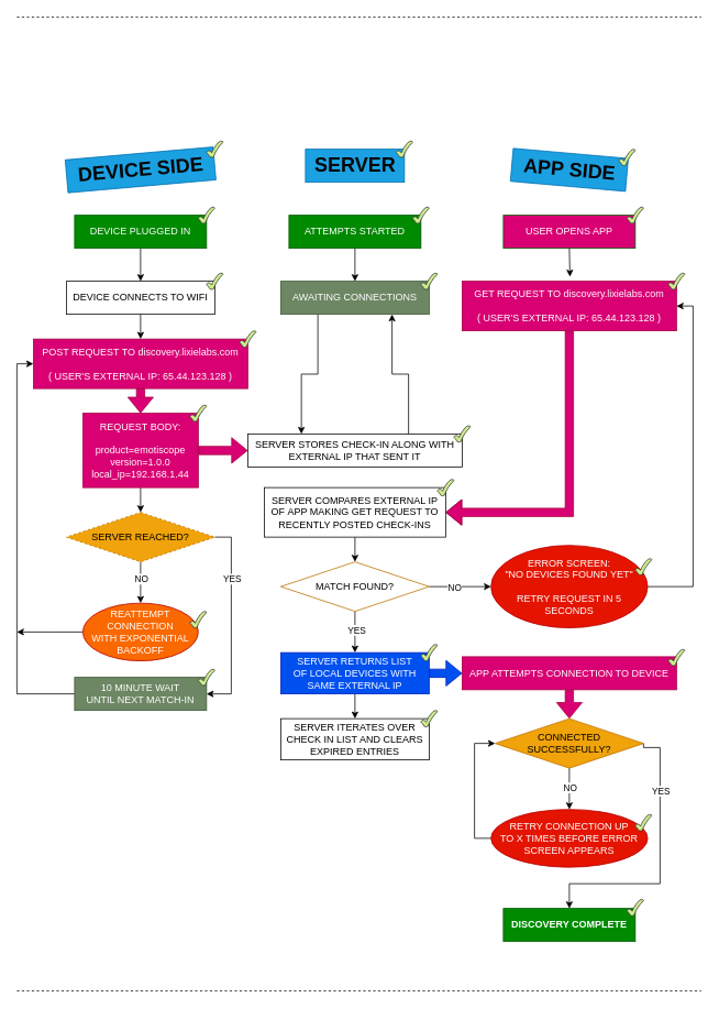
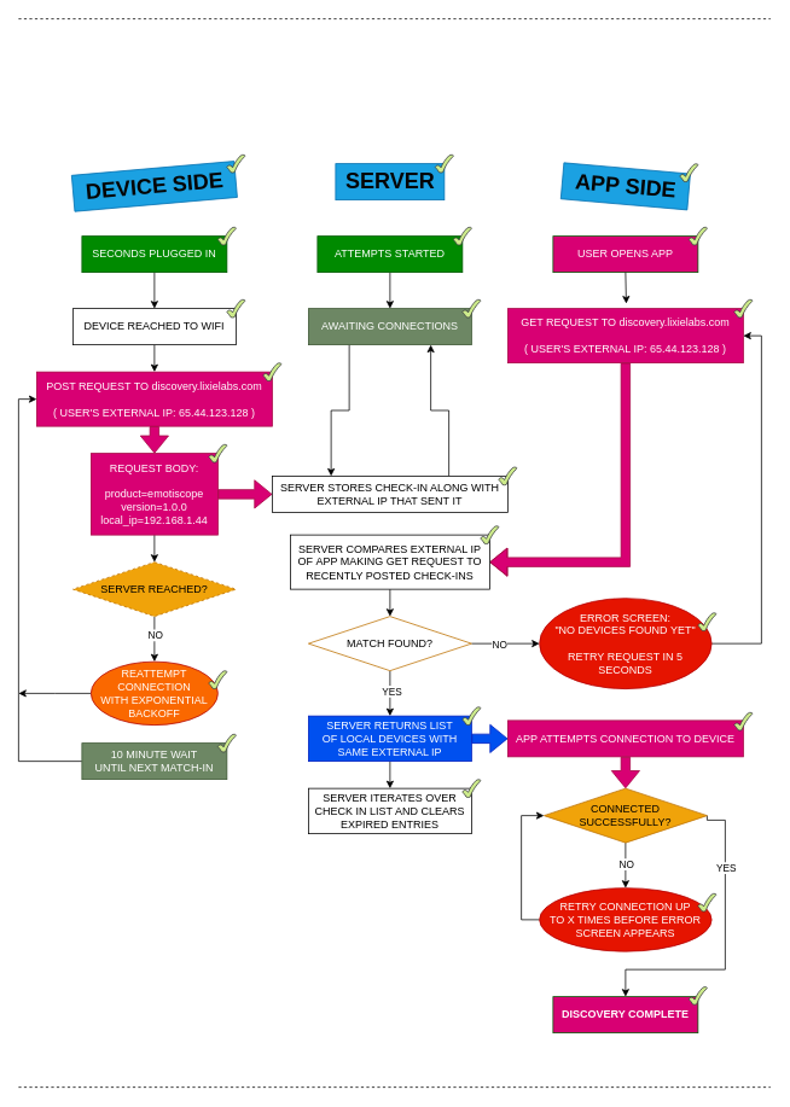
  <mxCell id="0" />
  <mxCell id="1" parent="0" />
  <mxCell id="2" style="edgeStyle=orthogonalEdgeStyle;rounded=0;orthogonalLoop=1;jettySize=auto;html=1;exitX=0.5;exitY=1;exitDx=0;exitDy=0;entryX=0.5;entryY=0;entryDx=0;entryDy=0;" parent="1" source="3" target="6" edge="1"><mxGeometry relative="1" as="geometry" /></mxCell>
- <mxCell id="3" value="DEVICE PLUGGED IN" style="rounded=0;whiteSpace=wrap;html=1;fillColor=#008a00;fontColor=#ffffff;strokeColor=#005700;" parent="1" vertex="1"><mxGeometry x="90" y="260" width="160" height="40" as="geometry" /></mxCell>
+ <mxCell id="3" value="SECONDS PLUGGED IN" style="rounded=0;whiteSpace=wrap;html=1;fillColor=#008a00;fontColor=#ffffff;strokeColor=#005700;" parent="1" vertex="1"><mxGeometry x="90" y="260" width="160" height="40" as="geometry" /></mxCell>
  <mxCell id="4" value="&lt;b&gt;DEVICE SIDE&lt;/b&gt;" style="text;html=1;align=center;verticalAlign=middle;resizable=0;points=[];autosize=1;strokeColor=#006EAF;fillColor=#1ba1e2;fontSize=24;fontStyle=0;labelBackgroundColor=none;labelBorderColor=none;perimeterSpacing=0;fontColor=#050505;rounded=0;glass=0;shadow=0;rotation=355;" parent="1" vertex="1"><mxGeometry x="80" y="185" width="180" height="40" as="geometry" /></mxCell>
  <mxCell id="5" style="edgeStyle=orthogonalEdgeStyle;rounded=0;orthogonalLoop=1;jettySize=auto;html=1;exitX=0.5;exitY=1;exitDx=0;exitDy=0;entryX=0.5;entryY=0;entryDx=0;entryDy=0;" parent="1" source="6" target="8" edge="1"><mxGeometry relative="1" as="geometry" /></mxCell>
- <mxCell id="6" value="DEVICE CONNECTS TO WIFI" style="rounded=0;whiteSpace=wrap;html=1;" parent="1" vertex="1"><mxGeometry x="80" y="340" width="180" height="40" as="geometry" /></mxCell>
+ <mxCell id="6" value="DEVICE REACHED TO WIFI" style="rounded=0;whiteSpace=wrap;html=1;" parent="1" vertex="1"><mxGeometry x="80" y="340" width="180" height="40" as="geometry" /></mxCell>
  <mxCell id="7" style="edgeStyle=orthogonalEdgeStyle;rounded=0;orthogonalLoop=1;jettySize=auto;html=1;exitX=0.5;exitY=1;exitDx=0;exitDy=0;entryX=0.5;entryY=0;entryDx=0;entryDy=0;fillColor=#d80073;strokeColor=#A50040;shape=flexArrow;" parent="1" source="8" target="13" edge="1"><mxGeometry relative="1" as="geometry" /></mxCell>
  <mxCell id="8" value="POST REQUEST TO discovery.lixielabs.com&lt;br&gt;&lt;br&gt;( USER'S EXTERNAL IP: 65.44.123.128 )" style="rounded=0;whiteSpace=wrap;html=1;fillColor=#d80073;fontColor=#ffffff;strokeColor=#A50040;" parent="1" vertex="1"><mxGeometry x="40" y="410" width="260" height="60" as="geometry" /></mxCell>
  <mxCell id="9" value="&lt;b&gt;APP SIDE&lt;/b&gt;" style="text;html=1;align=center;verticalAlign=middle;resizable=0;points=[];autosize=1;strokeColor=#006EAF;fillColor=#1ba1e2;fontSize=24;fontStyle=0;labelBackgroundColor=none;labelBorderColor=none;perimeterSpacing=0;fontColor=#050505;rounded=0;rotation=5;" parent="1" vertex="1"><mxGeometry x="620" y="185" width="140" height="40" as="geometry" /></mxCell>
  <mxCell id="10" value="" style="endArrow=none;dashed=1;html=1;rounded=0;" parent="1" edge="1"><mxGeometry width="50" height="50" relative="1" as="geometry"><mxPoint x="20" as="sourcePoint" y="20" /><mxPoint x="850" as="targetPoint" y="20" /></mxGeometry></mxCell>
  <mxCell id="11" style="edgeStyle=orthogonalEdgeStyle;rounded=0;orthogonalLoop=1;jettySize=auto;html=1;exitX=1;exitY=0.5;exitDx=0;exitDy=0;entryX=0;entryY=0.5;entryDx=0;entryDy=0;fillColor=#d80073;strokeColor=#A50040;shape=flexArrow;" parent="1" source="13" target="15" edge="1"><mxGeometry relative="1" as="geometry" /></mxCell>
  <mxCell id="12" style="edgeStyle=orthogonalEdgeStyle;rounded=0;orthogonalLoop=1;jettySize=auto;html=1;exitX=0.5;exitY=1;exitDx=0;exitDy=0;entryX=0.5;entryY=0;entryDx=0;entryDy=0;" parent="1" source="13" target="38" edge="1"><mxGeometry relative="1" as="geometry" /></mxCell>
  <mxCell id="13" value="&lt;div&gt;REQUEST BODY:&lt;/div&gt;&lt;div&gt;&lt;br&gt;&lt;/div&gt;&lt;div&gt;product=emotiscope&lt;/div&gt;&lt;div&gt;version=1.0.0&lt;/div&gt;&lt;div&gt;local_ip=192.168.1.44&lt;/div&gt;" style="rounded=0;whiteSpace=wrap;html=1;fillColor=#d80073;fontColor=#ffffff;strokeColor=#A50040;" parent="1" vertex="1"><mxGeometry x="100" y="500" width="140" height="90" as="geometry" /></mxCell>
  <mxCell id="14" style="edgeStyle=orthogonalEdgeStyle;rounded=0;orthogonalLoop=1;jettySize=auto;html=1;exitX=0.75;exitY=0;exitDx=0;exitDy=0;entryX=0.75;entryY=1;entryDx=0;entryDy=0;" parent="1" source="15" target="42" edge="1"><mxGeometry relative="1" as="geometry" /></mxCell>
  <mxCell id="15" value="SERVER STORES CHECK-IN ALONG WITH EXTERNAL IP THAT SENT IT" style="rounded=0;whiteSpace=wrap;html=1;" parent="1" vertex="1"><mxGeometry x="300" y="525" width="260" height="40" as="geometry" /></mxCell>
  <mxCell id="16" value="USER OPENS APP" style="rounded=0;whiteSpace=wrap;html=1;fillColor=#d80073;fontColor=#ffffff;strokeColor=#005700;" parent="1" vertex="1"><mxGeometry x="610" y="260" width="160" height="40" as="geometry" /></mxCell>
  <mxCell id="17" value="&lt;b&gt;SERVER&lt;/b&gt;" style="text;html=1;align=center;verticalAlign=middle;resizable=0;points=[];autosize=1;strokeColor=#006EAF;fillColor=#1ba1e2;fontSize=24;fontStyle=0;labelBackgroundColor=none;labelBorderColor=none;perimeterSpacing=0;fontColor=#050505;rounded=0;glass=0;shadow=0;rotation=0;" parent="1" vertex="1"><mxGeometry x="370" y="180" width="120" height="40" as="geometry" /></mxCell>
  <mxCell id="18" style="edgeStyle=orthogonalEdgeStyle;rounded=0;orthogonalLoop=1;jettySize=auto;html=1;exitX=0.5;exitY=1;exitDx=0;exitDy=0;entryX=0.5;entryY=0;entryDx=0;entryDy=0;" parent="1" source="19" target="42" edge="1"><mxGeometry relative="1" as="geometry" /></mxCell>
  <mxCell id="19" value="ATTEMPTS STARTED" style="rounded=0;whiteSpace=wrap;html=1;fillColor=#008a00;fontColor=#ffffff;strokeColor=#005700;" parent="1" vertex="1"><mxGeometry x="350" y="260" width="160" height="40" as="geometry" /></mxCell>
  <mxCell id="20" style="edgeStyle=orthogonalEdgeStyle;rounded=0;orthogonalLoop=1;jettySize=auto;html=1;exitX=0.5;exitY=1;exitDx=0;exitDy=0;entryX=1;entryY=0.5;entryDx=0;entryDy=0;fillColor=#d80073;strokeColor=#A50040;shape=flexArrow;" parent="1" source="21" target="24" edge="1"><mxGeometry relative="1" as="geometry" /></mxCell>
  <mxCell id="21" value="GET REQUEST TO discovery.lixielabs.com&lt;br&gt;&lt;br&gt;( USER'S EXTERNAL IP: 65.44.123.128 )" style="rounded=0;whiteSpace=wrap;html=1;fillColor=#d80073;fontColor=#ffffff;strokeColor=#A50040;" parent="1" vertex="1"><mxGeometry x="560" y="340" width="260" height="60" as="geometry" /></mxCell>
  <mxCell id="22" style="edgeStyle=orthogonalEdgeStyle;rounded=0;orthogonalLoop=1;jettySize=auto;html=1;exitX=0.5;exitY=1;exitDx=0;exitDy=0;entryX=0.503;entryY=-0.092;entryDx=0;entryDy=0;entryPerimeter=0;" parent="1" source="16" target="21" edge="1"><mxGeometry relative="1" as="geometry" /></mxCell>
  <mxCell id="23" style="edgeStyle=orthogonalEdgeStyle;rounded=0;orthogonalLoop=1;jettySize=auto;html=1;exitX=0.5;exitY=1;exitDx=0;exitDy=0;entryX=0.5;entryY=0;entryDx=0;entryDy=0;" parent="1" source="24" target="29" edge="1"><mxGeometry relative="1" as="geometry" /></mxCell>
  <mxCell id="24" value="SERVER COMPARES EXTERNAL IP&lt;br&gt;OF&amp;nbsp;APP MAKING GET REQUEST TO&lt;br&gt;RECENTLY POSTED CHECK-INS" style="rounded=0;whiteSpace=wrap;html=1;" parent="1" vertex="1"><mxGeometry x="320" y="590" width="220" height="60" as="geometry" /></mxCell>
  <mxCell id="25" style="edgeStyle=orthogonalEdgeStyle;rounded=0;orthogonalLoop=1;jettySize=auto;html=1;exitX=1;exitY=0.5;exitDx=0;exitDy=0;entryX=0;entryY=0.5;entryDx=0;entryDy=0;" parent="1" source="29" target="31" edge="1"><mxGeometry relative="1" as="geometry" /></mxCell>
  <mxCell id="26" value="NO" style="edgeLabel;html=1;align=center;verticalAlign=middle;resizable=0;points=[];rounded=0;" parent="25" vertex="1" connectable="0"><mxGeometry x="-0.2" y="-3" relative="1" as="geometry"><mxPoint y="-3" as="offset" /></mxGeometry></mxCell>
  <mxCell id="27" style="edgeStyle=orthogonalEdgeStyle;rounded=0;orthogonalLoop=1;jettySize=auto;html=1;exitX=0.5;exitY=1;exitDx=0;exitDy=0;entryX=0.5;entryY=0;entryDx=0;entryDy=0;" parent="1" source="29" target="45" edge="1"><mxGeometry relative="1" as="geometry" /></mxCell>
  <mxCell id="28" value="YES" style="edgeLabel;html=1;align=center;verticalAlign=middle;resizable=0;points=[];rounded=0;" parent="27" vertex="1" connectable="0"><mxGeometry x="-0.133" y="1" relative="1" as="geometry"><mxPoint as="offset" /></mxGeometry></mxCell>
  <mxCell id="29" value="MATCH FOUND?" style="rhombus;whiteSpace=wrap;html=1;fillColor=#ffffff;fontColor=#000000;strokeColor=#BD7000;rounded=0;" parent="1" vertex="1"><mxGeometry x="340" y="680" width="180" height="60" as="geometry" /></mxCell>
  <mxCell id="30" style="edgeStyle=orthogonalEdgeStyle;rounded=0;orthogonalLoop=1;jettySize=auto;html=1;exitX=1;exitY=0.5;exitDx=0;exitDy=0;entryX=1;entryY=0.5;entryDx=0;entryDy=0;" parent="1" source="31" target="21" edge="1"><mxGeometry relative="1" as="geometry"><Array as="points"><mxPoint x="840" y="710" /><mxPoint x="840" y="370" /></Array></mxGeometry></mxCell>
  <mxCell id="31" value="ERROR SCREEN:&lt;br&gt;&quot;NO DEVICES FOUND YET&quot;&lt;br&gt;&lt;br&gt;RETRY REQUEST IN 5 SECONDS" style="ellipse;whiteSpace=wrap;html=1;fillColor=#e51400;strokeColor=#B20000;fontColor=#ffffff;rounded=0;" parent="1" vertex="1"><mxGeometry x="595" y="660" width="190" height="100" as="geometry" /></mxCell>
  <mxCell id="32" style="edgeStyle=orthogonalEdgeStyle;rounded=0;orthogonalLoop=1;jettySize=auto;html=1;exitX=0;exitY=0.5;exitDx=0;exitDy=0;entryX=0;entryY=0.5;entryDx=0;entryDy=0;" parent="1" source="33" target="8" edge="1"><mxGeometry relative="1" as="geometry" /></mxCell>
  <mxCell id="33" value="10 MINUTE WAIT&lt;br&gt;UNTIL NEXT MATCH-IN" style="rounded=0;whiteSpace=wrap;html=1;fillColor=#6d8764;fontColor=#ffffff;strokeColor=#3A5431;" parent="1" vertex="1"><mxGeometry x="90" y="820" width="160" height="40" as="geometry" /></mxCell>
  <mxCell id="34" style="edgeStyle=orthogonalEdgeStyle;rounded=0;orthogonalLoop=1;jettySize=auto;html=1;exitX=0.5;exitY=1;exitDx=0;exitDy=0;entryX=0.5;entryY=0;entryDx=0;entryDy=0;" parent="1" source="38" target="40" edge="1"><mxGeometry relative="1" as="geometry" /></mxCell>
  <mxCell id="35" value="NO" style="edgeLabel;html=1;align=center;verticalAlign=middle;resizable=0;points=[];rounded=0;" parent="34" vertex="1" connectable="0"><mxGeometry x="-0.05" y="-1" relative="1" as="geometry"><mxPoint x="1" y="-4" as="offset" /></mxGeometry></mxCell>
- <mxCell id="36" style="edgeStyle=orthogonalEdgeStyle;rounded=0;orthogonalLoop=1;jettySize=auto;html=1;exitX=1;exitY=0.5;exitDx=0;exitDy=0;entryX=1;entryY=0.5;entryDx=0;entryDy=0;" parent="1" source="38" target="33" edge="1"><mxGeometry relative="1" as="geometry"><Array as="points"><mxPoint x="280" y="650" /><mxPoint x="280" y="840" /></Array></mxGeometry></mxCell>
- <mxCell id="37" value="YES" style="edgeLabel;html=1;align=center;verticalAlign=middle;resizable=0;points=[];rounded=0;" parent="36" vertex="1" connectable="0"><mxGeometry x="-0.172" y="-2" relative="1" as="geometry"><mxPoint x="2" y="-29" as="offset" /></mxGeometry></mxCell>
  <mxCell id="38" value="SERVER REACHED?" style="rhombus;whiteSpace=wrap;html=1;fillColor=#f0a30a;fontColor=#000000;strokeColor=#BD7000;rounded=0;dashed=1;" parent="1" vertex="1"><mxGeometry x="80" y="620" width="180" height="60" as="geometry" /></mxCell>
  <mxCell id="39" style="edgeStyle=orthogonalEdgeStyle;rounded=0;orthogonalLoop=1;jettySize=auto;html=1;exitX=0;exitY=0.5;exitDx=0;exitDy=0;" parent="1" source="40" edge="1"><mxGeometry relative="1" as="geometry"><mxPoint x="20" y="765" as="targetPoint" /></mxGeometry></mxCell>
  <mxCell id="40" value="REATTEMPT CONNECTION&lt;br&gt;WITH EXPONENTIAL BACKOFF" style="ellipse;whiteSpace=wrap;html=1;fillColor=#fa6800;strokeColor=#B20000;fontColor=#ffffff;rounded=0;" parent="1" vertex="1"><mxGeometry x="100" y="730" width="140" height="70" as="geometry" /></mxCell>
  <mxCell id="41" style="edgeStyle=orthogonalEdgeStyle;rounded=0;orthogonalLoop=1;jettySize=auto;html=1;exitX=0.25;exitY=1;exitDx=0;exitDy=0;entryX=0.25;entryY=0;entryDx=0;entryDy=0;" parent="1" source="42" target="15" edge="1"><mxGeometry relative="1" as="geometry" /></mxCell>
  <mxCell id="42" value="AWAITING CONNECTIONS" style="rounded=0;whiteSpace=wrap;html=1;fillColor=#6d8764;fontColor=#ffffff;strokeColor=#3A5431;" parent="1" vertex="1"><mxGeometry x="340" y="340" width="180" height="40" as="geometry" /></mxCell>
  <mxCell id="43" style="edgeStyle=orthogonalEdgeStyle;rounded=0;orthogonalLoop=1;jettySize=auto;html=1;exitX=1;exitY=0.5;exitDx=0;exitDy=0;entryX=0;entryY=0.5;entryDx=0;entryDy=0;fillColor=#0050ef;strokeColor=#001DBC;shape=flexArrow;" parent="1" source="45" target="47" edge="1"><mxGeometry relative="1" as="geometry" /></mxCell>
  <mxCell id="44" style="edgeStyle=orthogonalEdgeStyle;rounded=0;orthogonalLoop=1;jettySize=auto;html=1;exitX=0.5;exitY=1;exitDx=0;exitDy=0;entryX=0.5;entryY=0;entryDx=0;entryDy=0;" parent="1" source="45" target="56" edge="1"><mxGeometry relative="1" as="geometry" /></mxCell>
  <mxCell id="45" value="SERVER RETURNS LIST&lt;br&gt;OF LOCAL DEVICES WITH&lt;br&gt;SAME EXTERNAL IP" style="rounded=0;whiteSpace=wrap;html=1;fillColor=#0050ef;fontColor=#ffffff;strokeColor=#001DBC;" parent="1" vertex="1"><mxGeometry x="340" y="790" width="180" height="50" as="geometry" /></mxCell>
  <mxCell id="46" style="edgeStyle=orthogonalEdgeStyle;rounded=0;orthogonalLoop=1;jettySize=auto;html=1;exitX=0.5;exitY=1;exitDx=0;exitDy=0;entryX=0.5;entryY=0;entryDx=0;entryDy=0;fillColor=#d80073;strokeColor=#A50040;shape=flexArrow;" parent="1" source="47" target="52" edge="1"><mxGeometry relative="1" as="geometry" /></mxCell>
  <mxCell id="47" value="APP ATTEMPTS CONNECTION TO DEVICE" style="rounded=0;whiteSpace=wrap;html=1;fillColor=#d80073;fontColor=#ffffff;strokeColor=#A50040;" parent="1" vertex="1"><mxGeometry x="560" y="795" width="260" height="40" as="geometry" /></mxCell>
  <mxCell id="48" style="edgeStyle=orthogonalEdgeStyle;rounded=0;orthogonalLoop=1;jettySize=auto;html=1;exitX=0.5;exitY=1;exitDx=0;exitDy=0;entryX=0.5;entryY=0;entryDx=0;entryDy=0;" parent="1" source="52" target="54" edge="1"><mxGeometry relative="1" as="geometry" /></mxCell>
  <mxCell id="49" value="NO" style="edgeLabel;html=1;align=center;verticalAlign=middle;resizable=0;points=[];rounded=0;" parent="48" vertex="1" connectable="0"><mxGeometry x="-0.356" y="-2" relative="1" as="geometry"><mxPoint x="2" y="7" as="offset" /></mxGeometry></mxCell>
  <mxCell id="50" style="edgeStyle=orthogonalEdgeStyle;rounded=0;orthogonalLoop=1;jettySize=auto;html=1;exitX=1;exitY=0.5;exitDx=0;exitDy=0;entryX=0.5;entryY=0;entryDx=0;entryDy=0;" parent="1" source="52" target="55" edge="1"><mxGeometry relative="1" as="geometry"><Array as="points"><mxPoint x="800" y="905" /><mxPoint x="800" y="1070" /><mxPoint x="690" y="1070" /></Array></mxGeometry></mxCell>
  <mxCell id="51" value="YES" style="edgeLabel;html=1;align=center;verticalAlign=middle;resizable=0;points=[];rounded=0;" parent="50" vertex="1" connectable="0"><mxGeometry x="-0.401" y="-1" relative="1" as="geometry"><mxPoint x="1" y="-22" as="offset" /></mxGeometry></mxCell>
  <mxCell id="52" value="CONNECTED SUCCESSFULLY?" style="rhombus;whiteSpace=wrap;html=1;fillColor=#f0a30a;fontColor=#000000;strokeColor=#BD7000;rounded=0;" parent="1" vertex="1"><mxGeometry x="600" y="870" width="180" height="60" as="geometry" /></mxCell>
  <mxCell id="53" style="edgeStyle=orthogonalEdgeStyle;rounded=0;orthogonalLoop=1;jettySize=auto;html=1;exitX=0;exitY=0.5;exitDx=0;exitDy=0;entryX=0;entryY=0.5;entryDx=0;entryDy=0;" parent="1" source="54" target="52" edge="1"><mxGeometry relative="1" as="geometry" /></mxCell>
  <mxCell id="54" value="RETRY CONNECTION UP&lt;br&gt;TO X TIMES BEFORE ERROR SCREEN APPEARS" style="ellipse;whiteSpace=wrap;html=1;fillColor=#e51400;strokeColor=#B20000;fontColor=#ffffff;rounded=0;" parent="1" vertex="1"><mxGeometry x="595" y="980" width="190" height="70" as="geometry" /></mxCell>
- <mxCell id="55" value="DISCOVERY COMPLETE" style="rounded=0;whiteSpace=wrap;html=1;fillColor=#008a00;fontColor=#ffffff;strokeColor=#005700;fontStyle=1;" parent="1" vertex="1"><mxGeometry x="610" y="1100" width="160" height="40" as="geometry" /></mxCell>
+ <mxCell id="55" value="DISCOVERY COMPLETE" style="rounded=0;whiteSpace=wrap;html=1;fillColor=#d80073;fontColor=#ffffff;strokeColor=#005700;fontStyle=1;" parent="1" vertex="1"><mxGeometry x="610" y="1100" width="160" height="40" as="geometry" /></mxCell>
  <mxCell id="56" value="SERVER ITERATES OVER CHECK IN LIST AND CLEARS EXPIRED ENTRIES" style="rounded=0;whiteSpace=wrap;html=1;" parent="1" vertex="1"><mxGeometry x="340" y="870" width="180" height="50" as="geometry" /></mxCell>
  <mxCell id="57" value="" style="endArrow=none;dashed=1;html=1;rounded=0;" parent="1" edge="1"><mxGeometry width="50" height="50" relative="1" as="geometry"><mxPoint x="20" y="1200" as="sourcePoint" /><mxPoint x="850" y="1200" as="targetPoint" /></mxGeometry></mxCell>
  <mxCell id="58" value="" style="verticalLabelPosition=bottom;verticalAlign=top;html=1;shape=mxgraph.basic.tick;fillColor=#cdeb8b;strokeColor=#36393d;rounded=0;" parent="1" vertex="1"><mxGeometry x="500" y="250" width="20" height="20" as="geometry" /></mxCell>
  <mxCell id="59" value="" style="verticalLabelPosition=bottom;verticalAlign=top;html=1;shape=mxgraph.basic.tick;fillColor=#cdeb8b;strokeColor=#36393d;rounded=0;" parent="1" vertex="1"><mxGeometry x="510" y="330" width="20" height="20" as="geometry" /></mxCell>
  <mxCell id="60" value="" style="verticalLabelPosition=bottom;verticalAlign=top;html=1;shape=mxgraph.basic.tick;fillColor=#cdeb8b;strokeColor=#36393d;rounded=0;" parent="1" vertex="1"><mxGeometry x="550" y="515" width="20" height="20" as="geometry" /></mxCell>
  <mxCell id="61" value="" style="verticalLabelPosition=bottom;verticalAlign=top;html=1;shape=mxgraph.basic.tick;fillColor=#cdeb8b;strokeColor=#36393d;rounded=0;" parent="1" vertex="1"><mxGeometry x="530" y="580" width="20" height="20" as="geometry" /></mxCell>
  <mxCell id="62" value="" style="verticalLabelPosition=bottom;verticalAlign=top;html=1;shape=mxgraph.basic.tick;fillColor=#cdeb8b;strokeColor=#36393d;rounded=0;" parent="1" vertex="1"><mxGeometry x="510" y="780" width="20" height="20" as="geometry" /></mxCell>
  <mxCell id="63" value="" style="verticalLabelPosition=bottom;verticalAlign=top;html=1;shape=mxgraph.basic.tick;fillColor=#cdeb8b;strokeColor=#36393d;rounded=0;" parent="1" vertex="1"><mxGeometry x="510" y="860" width="20" height="20" as="geometry" /></mxCell>
  <mxCell id="64" value="" style="verticalLabelPosition=bottom;verticalAlign=top;html=1;shape=mxgraph.basic.tick;fillColor=#cdeb8b;strokeColor=#36393d;rounded=0;" parent="1" vertex="1"><mxGeometry x="240" y="250" width="20" height="20" as="geometry" /></mxCell>
  <mxCell id="65" value="" style="verticalLabelPosition=bottom;verticalAlign=top;html=1;shape=mxgraph.basic.tick;fillColor=#cdeb8b;strokeColor=#36393d;rounded=0;" parent="1" vertex="1"><mxGeometry x="250" y="330" width="20" height="20" as="geometry" /></mxCell>
  <mxCell id="66" value="" style="verticalLabelPosition=bottom;verticalAlign=top;html=1;shape=mxgraph.basic.tick;fillColor=#cdeb8b;strokeColor=#36393d;rounded=0;" parent="1" vertex="1"><mxGeometry x="290" y="400" width="20" height="20" as="geometry" /></mxCell>
  <mxCell id="67" value="" style="verticalLabelPosition=bottom;verticalAlign=top;html=1;shape=mxgraph.basic.tick;fillColor=#cdeb8b;strokeColor=#36393d;rounded=0;" parent="1" vertex="1"><mxGeometry x="230" y="490" width="20" height="20" as="geometry" /></mxCell>
  <mxCell id="68" value="" style="verticalLabelPosition=bottom;verticalAlign=top;html=1;shape=mxgraph.basic.tick;fillColor=#cdeb8b;strokeColor=#36393d;rounded=0;" parent="1" vertex="1"><mxGeometry x="240" y="810" width="20" height="20" as="geometry" /></mxCell>
  <mxCell id="69" value="" style="verticalLabelPosition=bottom;verticalAlign=top;html=1;shape=mxgraph.basic.tick;fillColor=#cdeb8b;strokeColor=#36393d;rounded=0;" parent="1" vertex="1"><mxGeometry x="230" y="740" width="20" height="20" as="geometry" /></mxCell>
  <mxCell id="70" value="" style="verticalLabelPosition=bottom;verticalAlign=top;html=1;shape=mxgraph.basic.tick;fillColor=#cdeb8b;strokeColor=#36393d;rounded=0;" parent="1" vertex="1"><mxGeometry x="250" y="170" width="20" height="20" as="geometry" /></mxCell>
  <mxCell id="71" value="" style="verticalLabelPosition=bottom;verticalAlign=top;html=1;shape=mxgraph.basic.tick;fillColor=#cdeb8b;strokeColor=#36393d;rounded=0;" parent="1" vertex="1"><mxGeometry x="760" y="250" width="20" height="20" as="geometry" /></mxCell>
  <mxCell id="72" value="" style="verticalLabelPosition=bottom;verticalAlign=top;html=1;shape=mxgraph.basic.tick;fillColor=#cdeb8b;strokeColor=#36393d;rounded=0;" parent="1" vertex="1"><mxGeometry x="810" y="330" width="20" height="20" as="geometry" /></mxCell>
  <mxCell id="73" value="" style="verticalLabelPosition=bottom;verticalAlign=top;html=1;shape=mxgraph.basic.tick;fillColor=#cdeb8b;strokeColor=#36393d;rounded=0;" parent="1" vertex="1"><mxGeometry x="810" y="786" width="20" height="20" as="geometry" /></mxCell>
  <mxCell id="74" value="" style="verticalLabelPosition=bottom;verticalAlign=top;html=1;shape=mxgraph.basic.tick;fillColor=#cdeb8b;strokeColor=#36393d;rounded=0;" parent="1" vertex="1"><mxGeometry x="770" y="986" width="20" height="20" as="geometry" /></mxCell>
  <mxCell id="75" value="" style="verticalLabelPosition=bottom;verticalAlign=top;html=1;shape=mxgraph.basic.tick;fillColor=#cdeb8b;strokeColor=#36393d;rounded=0;" parent="1" vertex="1"><mxGeometry x="760" y="1089" width="20" height="20" as="geometry" /></mxCell>
  <mxCell id="76" value="" style="verticalLabelPosition=bottom;verticalAlign=top;html=1;shape=mxgraph.basic.tick;fillColor=#cdeb8b;strokeColor=#36393d;rounded=0;" parent="1" vertex="1"><mxGeometry x="770" y="676" width="20" height="20" as="geometry" /></mxCell>
  <mxCell id="77" value="" style="verticalLabelPosition=bottom;verticalAlign=top;html=1;shape=mxgraph.basic.tick;fillColor=#cdeb8b;strokeColor=#36393d;rounded=0;" parent="1" vertex="1"><mxGeometry x="480" y="170" width="20" height="20" as="geometry" /></mxCell>
  <mxCell id="78" value="" style="verticalLabelPosition=bottom;verticalAlign=top;html=1;shape=mxgraph.basic.tick;fillColor=#cdeb8b;strokeColor=#36393d;rounded=0;" parent="1" vertex="1"><mxGeometry x="750" y="180" width="20" height="20" as="geometry" /></mxCell>
